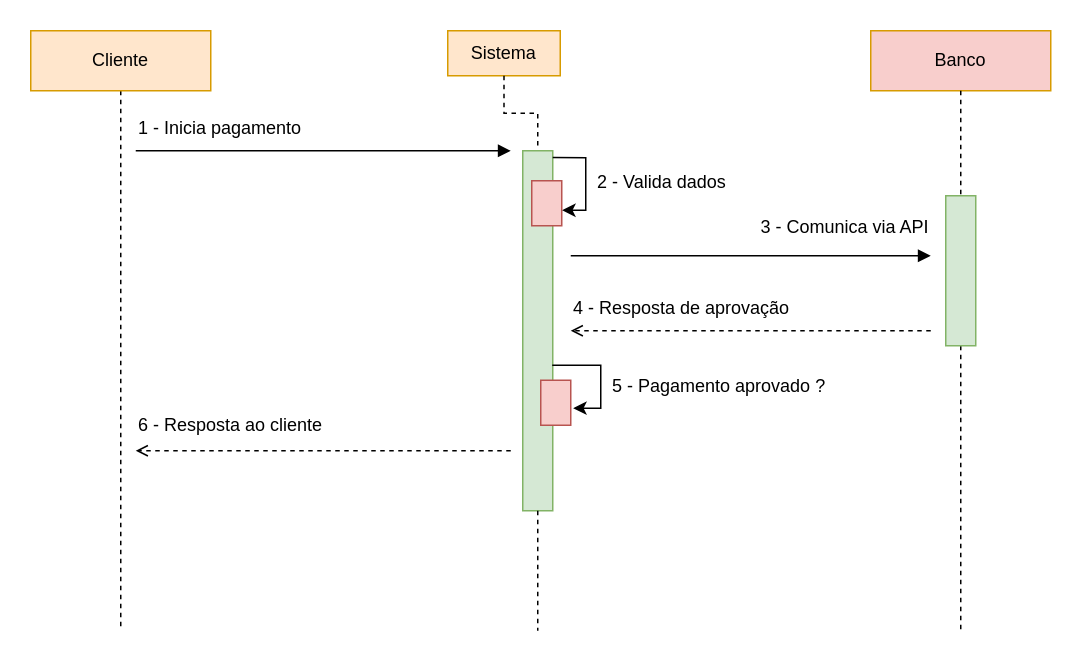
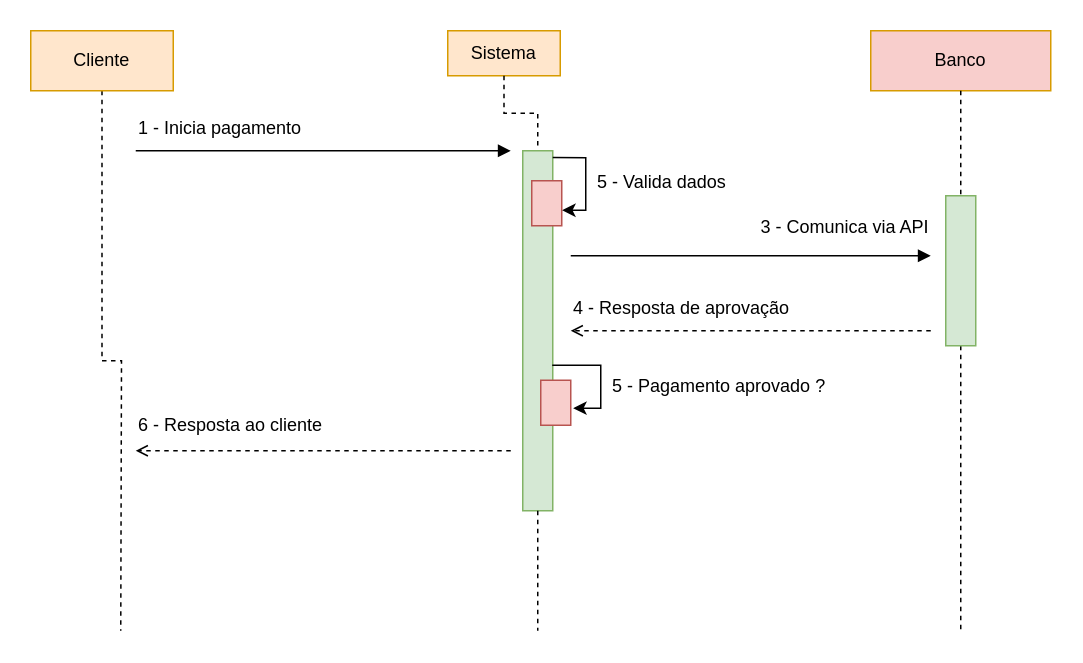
  <mxCell id="0" />
  <mxCell id="1" parent="0" />
  <mxCell id="2" style="edgeStyle=orthogonalEdgeStyle;rounded=0;orthogonalLoop=1;jettySize=auto;html=1;endArrow=none;endFill=0;dashed=1;exitX=0.5;exitY=1;exitDx=0;exitDy=0;" edge="1" parent="1" source="3"><mxGeometry relative="1" as="geometry"><mxPoint x="80" y="420" as="targetPoint" /><mxPoint x="80" y="140" as="sourcePoint" /></mxGeometry></mxCell>
- <mxCell id="3" value="Cliente" style="rounded=0;whiteSpace=wrap;html=1;fillColor=#ffe6cc;strokeColor=#d79b00;" vertex="1" parent="1"><mxGeometry x="20" y="20" width="120" height="40" as="geometry" /></mxCell>
+ <mxCell id="3" value="Cliente" style="rounded=0;whiteSpace=wrap;html=1;fillColor=#ffe6cc;strokeColor=#d79b00;" vertex="1" parent="1"><mxGeometry x="20" y="20" width="95" height="40" as="geometry" /></mxCell>
  <mxCell id="4" value="Sistema" style="rounded=0;whiteSpace=wrap;html=1;fillColor=#ffe6cc;strokeColor=#d79b00;" vertex="1" parent="1"><mxGeometry x="298" y="20" width="75" height="30" as="geometry" /></mxCell>
  <mxCell id="5" style="edgeStyle=orthogonalEdgeStyle;rounded=0;orthogonalLoop=1;jettySize=auto;html=1;dashed=1;endArrow=none;endFill=0;" edge="1" parent="1" source="10"><mxGeometry relative="1" as="geometry"><mxPoint x="640" y="420" as="targetPoint" /></mxGeometry></mxCell>
  <mxCell id="6" value="Banco" style="rounded=0;whiteSpace=wrap;html=1;fillColor=#f8cecc;strokeColor=#d79b00;" vertex="1" parent="1"><mxGeometry x="580" y="20" width="120" height="40" as="geometry" /></mxCell>
  <mxCell id="7" value="" style="edgeStyle=orthogonalEdgeStyle;rounded=0;orthogonalLoop=1;jettySize=auto;html=1;dashed=1;endArrow=none;endFill=0;" edge="1" parent="1" source="4" target="8"><mxGeometry relative="1" as="geometry"><mxPoint x="358" y="621" as="targetPoint" /><mxPoint x="358" y="60" as="sourcePoint" /></mxGeometry></mxCell>
  <mxCell id="8" value="" style="rounded=0;whiteSpace=wrap;html=1;fillColor=#d5e8d4;strokeColor=#82b366;" vertex="1" parent="1"><mxGeometry x="348" y="100" width="20" height="240" as="geometry" /></mxCell>
  <mxCell id="9" value="" style="edgeStyle=orthogonalEdgeStyle;rounded=0;orthogonalLoop=1;jettySize=auto;html=1;dashed=1;endArrow=none;endFill=0;" edge="1" parent="1" source="6" target="10"><mxGeometry relative="1" as="geometry"><mxPoint x="640" y="622" as="targetPoint" /><mxPoint x="640" y="60" as="sourcePoint" /></mxGeometry></mxCell>
  <mxCell id="10" value="" style="rounded=0;whiteSpace=wrap;html=1;fillColor=#d5e8d4;strokeColor=#82b366;" vertex="1" parent="1"><mxGeometry x="630" y="130" width="20" height="100" as="geometry" /></mxCell>
  <mxCell id="11" value="" style="endArrow=block;html=1;rounded=0;endFill=1;" edge="1" parent="1"><mxGeometry width="50" height="50" relative="1" as="geometry"><mxPoint x="90" y="100" as="sourcePoint" /><mxPoint x="340" y="100" as="targetPoint" /></mxGeometry></mxCell>
  <mxCell id="12" value="" style="endArrow=block;html=1;rounded=0;endFill=1;" edge="1" parent="1"><mxGeometry width="50" height="50" relative="1" as="geometry"><mxPoint x="380" y="170" as="sourcePoint" /><mxPoint x="620" y="170" as="targetPoint" /></mxGeometry></mxCell>
  <mxCell id="13" value="1 - Inicia pagamento" style="text;html=1;align=left;verticalAlign=middle;resizable=0;points=[];autosize=1;strokeColor=none;fillColor=none;" vertex="1" parent="1"><mxGeometry x="90" y="70" width="130" height="30" as="geometry" /></mxCell>
  <mxCell id="14" value="3 - Comunica via API" style="text;html=1;align=right;verticalAlign=middle;resizable=0;points=[];autosize=1;strokeColor=none;fillColor=none;" vertex="1" parent="1"><mxGeometry x="480" y="136" width="140" height="30" as="geometry" /></mxCell>
  <mxCell id="15" value="4 - Resposta de aprovação" style="text;html=1;align=left;verticalAlign=middle;resizable=0;points=[];autosize=1;strokeColor=none;fillColor=none;" vertex="1" parent="1"><mxGeometry x="380" y="190" width="170" height="30" as="geometry" /></mxCell>
  <mxCell id="16" value="" style="edgeStyle=orthogonalEdgeStyle;rounded=0;orthogonalLoop=1;jettySize=auto;html=1;dashed=1;endArrow=none;endFill=0;" edge="1" parent="1" source="8"><mxGeometry relative="1" as="geometry"><mxPoint x="358" y="420" as="targetPoint" /><mxPoint x="358" y="190" as="sourcePoint" /></mxGeometry></mxCell>
  <mxCell id="17" value="" style="endArrow=open;html=1;rounded=0;endFill=0;dashed=1;" edge="1" parent="1"><mxGeometry width="50" height="50" relative="1" as="geometry"><mxPoint x="340" y="300" as="sourcePoint" /><mxPoint x="90" y="300" as="targetPoint" /></mxGeometry></mxCell>
  <mxCell id="18" value="" style="rounded=0;whiteSpace=wrap;html=1;fillColor=#f8cecc;strokeColor=#b85450;" vertex="1" parent="1"><mxGeometry x="354" y="120" width="20" height="30" as="geometry" /></mxCell>
  <mxCell id="19" style="edgeStyle=orthogonalEdgeStyle;rounded=0;orthogonalLoop=1;jettySize=auto;html=1;exitX=1;exitY=0.019;exitDx=0;exitDy=0;exitPerimeter=0;entryX=1.013;entryY=0.655;entryDx=0;entryDy=0;entryPerimeter=0;" edge="1" parent="1" source="8" target="18"><mxGeometry relative="1" as="geometry"><mxPoint x="380" y="140" as="targetPoint" /><Array as="points"><mxPoint x="390" y="105" /><mxPoint x="390" y="140" /></Array></mxGeometry></mxCell>
- <mxCell id="20" value="2 - Valida dados" style="text;html=1;align=left;verticalAlign=middle;resizable=0;points=[];autosize=1;strokeColor=none;fillColor=none;" vertex="1" parent="1"><mxGeometry x="396" y="106" width="110" height="30" as="geometry" /></mxCell>
+ <mxCell id="20" value="5 - Valida dados" style="text;html=1;align=left;verticalAlign=middle;resizable=0;points=[];autosize=1;strokeColor=none;fillColor=none;" vertex="1" parent="1"><mxGeometry x="396" y="106" width="110" height="30" as="geometry" /></mxCell>
  <mxCell id="21" value="" style="endArrow=open;html=1;rounded=0;endFill=0;dashed=1;" edge="1" parent="1"><mxGeometry width="50" height="50" relative="1" as="geometry"><mxPoint x="620" y="220" as="sourcePoint" /><mxPoint x="380" y="220" as="targetPoint" /></mxGeometry></mxCell>
  <mxCell id="22" style="edgeStyle=orthogonalEdgeStyle;rounded=0;orthogonalLoop=1;jettySize=auto;html=1;entryX=1.08;entryY=0.62;entryDx=0;entryDy=0;entryPerimeter=0;exitX=0.983;exitY=0.596;exitDx=0;exitDy=0;exitPerimeter=0;" edge="1" parent="1" source="8" target="23"><mxGeometry relative="1" as="geometry"><mxPoint x="370" y="243" as="sourcePoint" /><mxPoint x="370" y="303" as="targetPoint" /><Array as="points"><mxPoint x="400" y="243" /><mxPoint x="400" y="272" /></Array></mxGeometry></mxCell>
  <mxCell id="23" value="" style="rounded=0;whiteSpace=wrap;html=1;fillColor=#f8cecc;strokeColor=#b85450;" vertex="1" parent="1"><mxGeometry x="360" y="253" width="20" height="30" as="geometry" /></mxCell>
  <mxCell id="24" value="5 - Pagamento aprovado ?" style="text;html=1;align=left;verticalAlign=middle;resizable=0;points=[];autosize=1;strokeColor=none;fillColor=none;" vertex="1" parent="1"><mxGeometry x="406" y="242" width="170" height="30" as="geometry" /></mxCell>
  <mxCell id="25" value="6 - Resposta ao cliente" style="text;html=1;align=left;verticalAlign=middle;resizable=0;points=[];autosize=1;strokeColor=none;fillColor=none;" vertex="1" parent="1"><mxGeometry x="90" y="268" width="150" height="30" as="geometry" /></mxCell>
